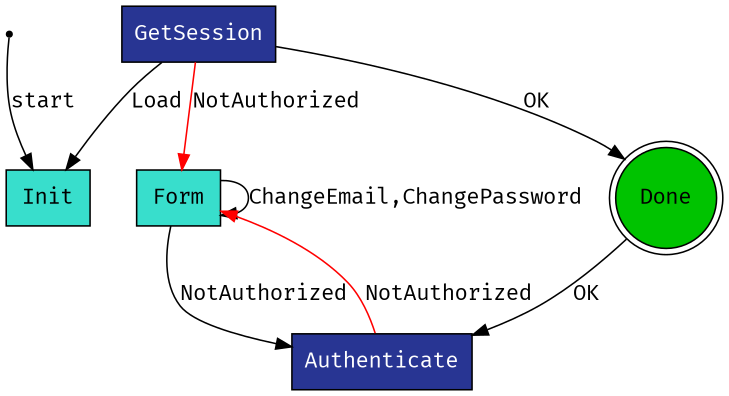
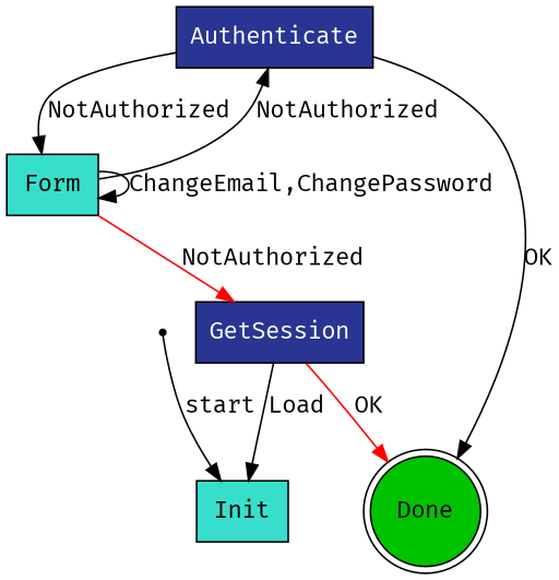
  digraph {
    node [fontname="Fira Code" shape=box fillcolor="#38decc" style=filled]
    edge [fontname="Fira Code"]
    0 [shape=point fillcolor="" style=""]
    Init
    GetSession [fillcolor="#283593" fontcolor=white]
    Form
    Done [fillcolor="#00C300" shape=doublecircle]
    Authenticate [fillcolor="#283593" fontcolor=white]
    0 -> Init [label=start]
    GetSession -> Init [label=Load]
-   GetSession -> Form [color=red label=NotAuthorized]
-   GetSession -> Done [label=OK]
+   Form -> GetSession [color=red label=NotAuthorized]
+   GetSession -> Done [label=OK color=red]
    Form -> Form [label="ChangeEmail,ChangePassword"]
    Form -> Authenticate [label=NotAuthorized]
-   Authenticate -> Form [color=red label=NotAuthorized]
-   Done -> Authenticate [label=OK]
+   Authenticate -> Form [color=black label=NotAuthorized]
+   Authenticate -> Done [label=OK]
  }
